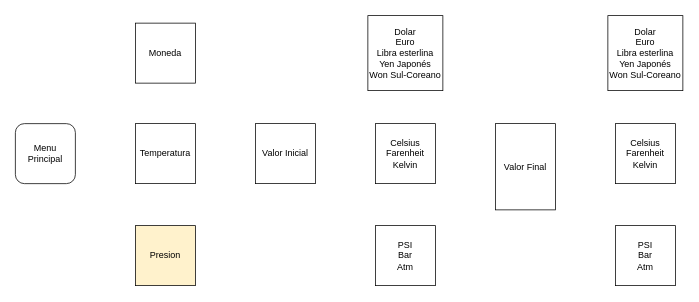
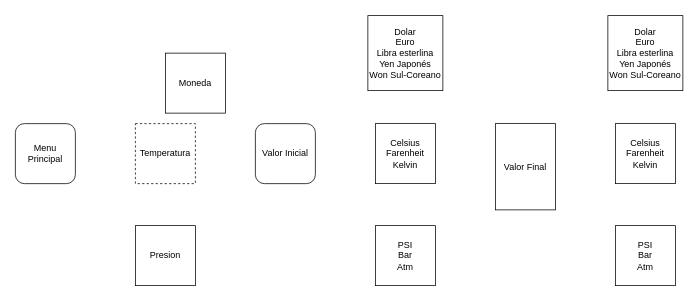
  <mxCell id="0" />
  <mxCell id="1" parent="0" />
  <mxCell id="2" value="Menu Principal" style="whiteSpace=wrap;html=1;aspect=fixed;rounded=1;" vertex="1" parent="1"><mxGeometry x="20" y="164" width="80" height="80" as="geometry" /></mxCell>
- <mxCell id="3" value="Moneda" style="whiteSpace=wrap;html=1;aspect=fixed;" vertex="1" parent="1"><mxGeometry x="180" y="30" width="80" height="80" as="geometry" /></mxCell>
- <mxCell id="4" value="Temperatura" style="whiteSpace=wrap;html=1;aspect=fixed;" vertex="1" parent="1"><mxGeometry x="180" y="164" width="80" height="80" as="geometry" /></mxCell>
- <mxCell id="5" value="Presion" style="whiteSpace=wrap;html=1;aspect=fixed;fillColor=#fff2cc;" vertex="1" parent="1"><mxGeometry x="180" y="300" width="80" height="80" as="geometry" /></mxCell>
- <mxCell id="6" value="Valor Inicial" style="whiteSpace=wrap;html=1;aspect=fixed;" vertex="1" parent="1"><mxGeometry x="340" y="164" width="80" height="80" as="geometry" /></mxCell>
+ <mxCell id="3" value="Moneda" style="whiteSpace=wrap;html=1;aspect=fixed;" vertex="1" parent="1"><mxGeometry x="220" y="70" width="80" height="80" as="geometry" /></mxCell>
+ <mxCell id="4" value="Temperatura" style="whiteSpace=wrap;html=1;aspect=fixed;dashed=1;" vertex="1" parent="1"><mxGeometry x="180" y="164" width="80" height="80" as="geometry" /></mxCell>
+ <mxCell id="5" value="Presion" style="whiteSpace=wrap;html=1;aspect=fixed;" vertex="1" parent="1"><mxGeometry x="180" y="300" width="80" height="80" as="geometry" /></mxCell>
+ <mxCell id="6" value="Valor Inicial" style="whiteSpace=wrap;html=1;aspect=fixed;rounded=1;" vertex="1" parent="1"><mxGeometry x="340" y="164" width="80" height="80" as="geometry" /></mxCell>
  <mxCell id="7" value="Celsius&lt;br&gt;Farenheit&lt;br&gt;Kelvin" style="whiteSpace=wrap;html=1;aspect=fixed;" vertex="1" parent="1"><mxGeometry x="500" y="164" width="80" height="80" as="geometry" /></mxCell>
  <mxCell id="8" value="&lt;div&gt;Dolar&lt;/div&gt;&lt;div&gt;Euro&lt;/div&gt;&lt;div&gt;Libra esterlina&lt;/div&gt;&lt;div&gt;Yen Japonés&lt;/div&gt;&lt;div&gt;Won Sul-Coreano&lt;/div&gt;" style="whiteSpace=wrap;html=1;aspect=fixed;" vertex="1" parent="1"><mxGeometry x="490" y="20" width="100" height="100" as="geometry" /></mxCell>
  <mxCell id="9" value="PSI&lt;br&gt;Bar&lt;br&gt;Atm" style="whiteSpace=wrap;html=1;aspect=fixed;" vertex="1" parent="1"><mxGeometry x="500" y="300" width="80" height="80" as="geometry" /></mxCell>
  <mxCell id="10" value="Valor Final" style="whiteSpace=wrap;html=1;aspect=fixed;" vertex="1" parent="1"><mxGeometry x="660" y="164" width="80" height="115" as="geometry" /></mxCell>
  <mxCell id="11" value="Celsius&lt;br&gt;Farenheit&lt;br&gt;Kelvin" style="whiteSpace=wrap;html=1;aspect=fixed;" vertex="1" parent="1"><mxGeometry x="820" y="164" width="80" height="80" as="geometry" /></mxCell>
  <mxCell id="12" value="&lt;div&gt;Dolar&lt;/div&gt;&lt;div&gt;Euro&lt;/div&gt;&lt;div&gt;Libra esterlina&lt;/div&gt;&lt;div&gt;Yen Japonés&lt;/div&gt;&lt;div&gt;Won Sul-Coreano&lt;/div&gt;" style="whiteSpace=wrap;html=1;aspect=fixed;" vertex="1" parent="1"><mxGeometry x="810" y="20" width="100" height="100" as="geometry" /></mxCell>
  <mxCell id="13" value="PSI&lt;br&gt;Bar&lt;br&gt;Atm" style="whiteSpace=wrap;html=1;aspect=fixed;" vertex="1" parent="1"><mxGeometry x="820" y="300" width="80" height="80" as="geometry" /></mxCell>
